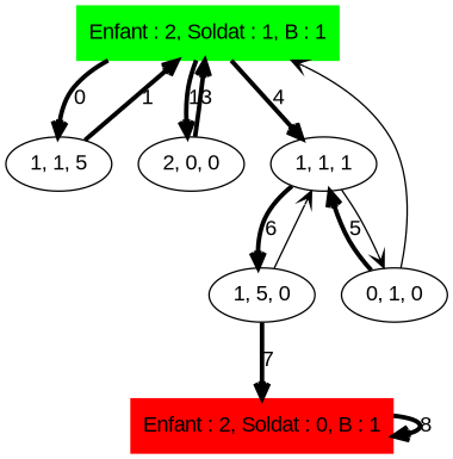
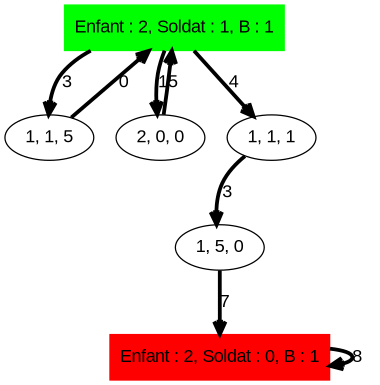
  digraph {
    fontname="Liberation Sans"
    node [fontname="Liberation Sans"]
    edge [arrowhead=open fontname="Liberation Sans" penwidth=3]
    n1 [color=green label="Enfant : 2, Soldat : 1, B : 1" shape=box style=filled]
    n2 [label="1, 1, 5"]
    "2, 0, 0"
    "1, 1, 1"
-   "0, 1, 0"
    n6 [color=red label="Enfant : 2, Soldat : 0, B : 1" shape=box style=filled]
    n7 [label="1, 5, 0"]
-   n1 -> n2 [label=0]
+   n1 -> n2 [label=3]
    n1 -> "2, 0, 0" [label=1]
    n1 -> "1, 1, 1" [label=4]
-   n2 -> n1 [label=1]
-   "2, 0, 0" -> n1 [label=3]
-   "1, 1, 1" -> "0, 1, 0" [penwidth=""]
-   "1, 1, 1" -> n7 [label=6]
-   "0, 1, 0" -> n1 [penwidth=""]
-   "0, 1, 0" -> "1, 1, 1" [label=5]
+   n2 -> n1 [label=0]
+   "2, 0, 0" -> n1 [label=5]
+   "1, 1, 1" -> n7 [label=3]
    n6 -> n6 [label=8]
-   n7 -> "1, 1, 1" [penwidth=""]
    n7 -> n6 [label=7]
  }
